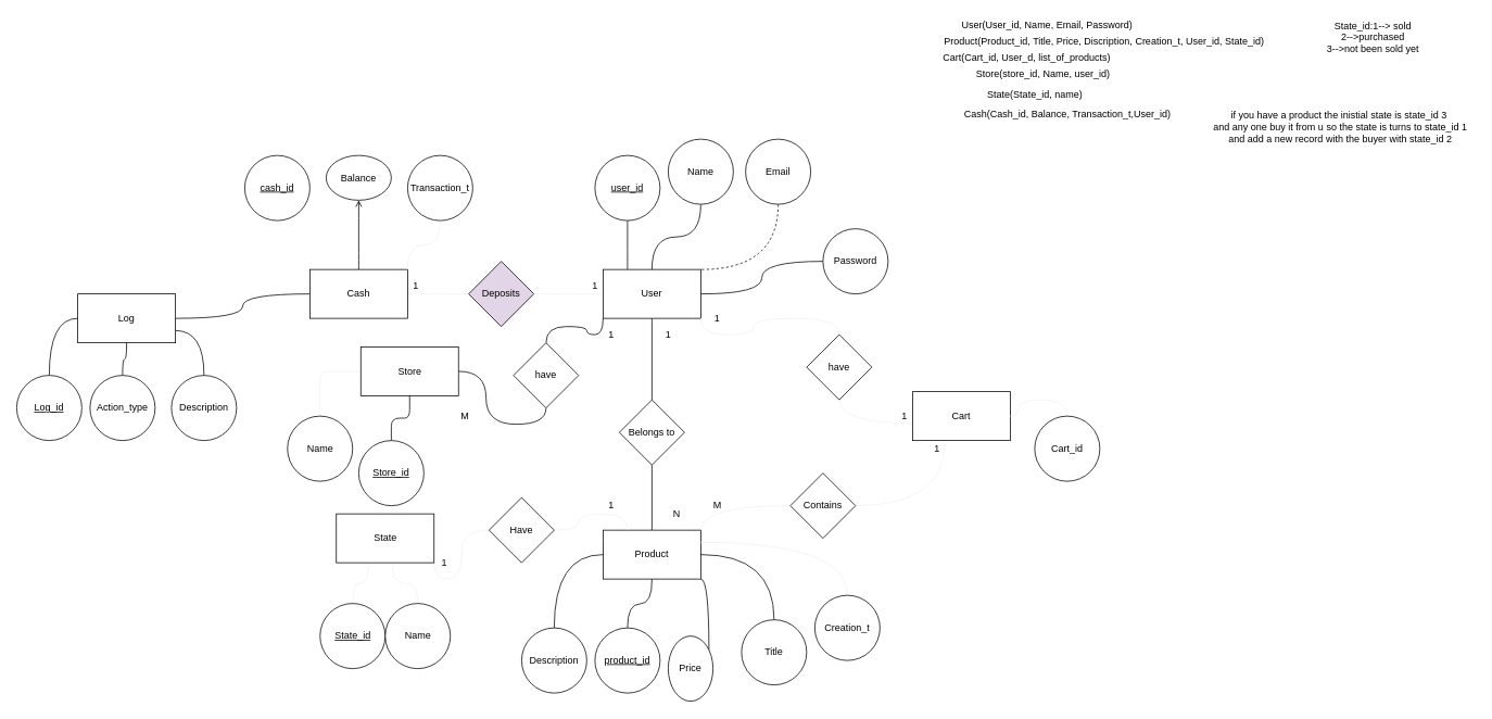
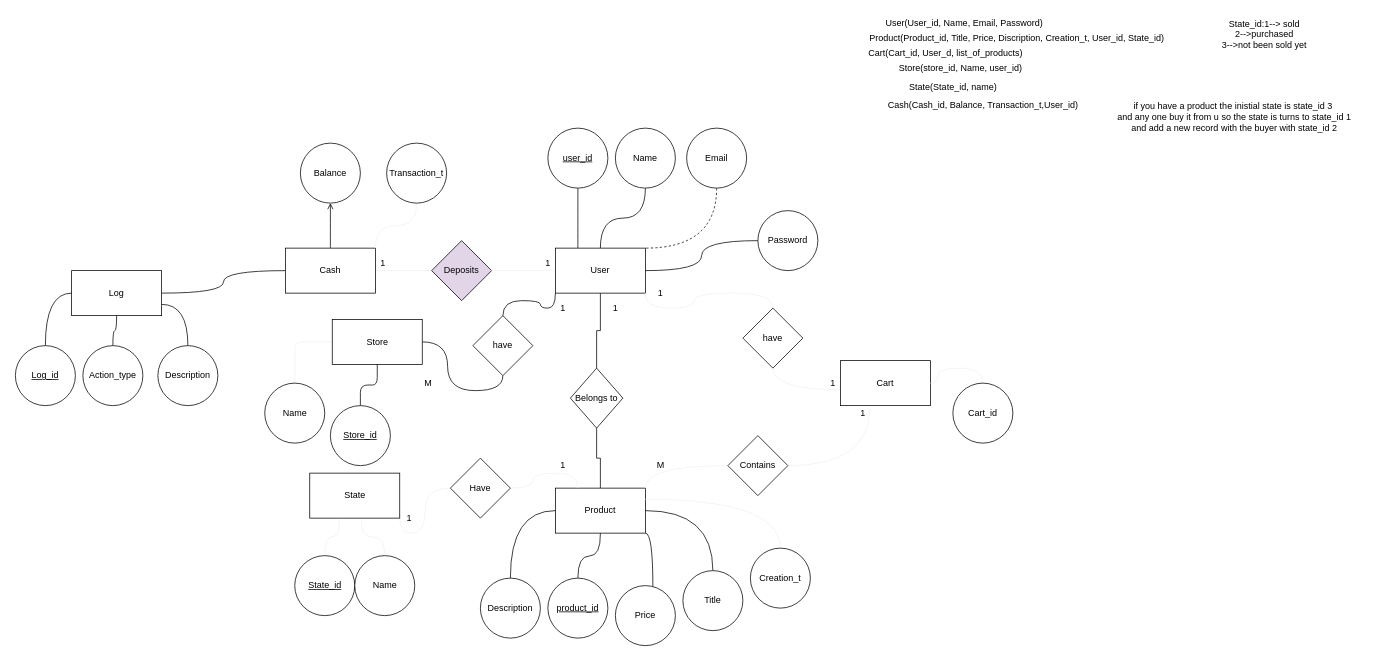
  <mxCell id="0" />
  <mxCell id="1" parent="0" />
  <mxCell id="2" style="edgeStyle=orthogonalEdgeStyle;rounded=0;orthogonalLoop=1;jettySize=auto;html=1;exitX=0.5;exitY=0;exitDx=0;exitDy=0;entryX=0.5;entryY=1;entryDx=0;entryDy=0;endArrow=none;endFill=0;" parent="1" source="3" target="15" edge="1"><mxGeometry relative="1" as="geometry" /></mxCell>
- <mxCell id="3" value="Belongs to" style="rhombus;whiteSpace=wrap;html=1;" parent="1" vertex="1"><mxGeometry x="760" y="490" width="80" height="80" as="geometry" /></mxCell>
+ <mxCell id="3" value="Belongs to" style="rhombus;whiteSpace=wrap;html=1;" parent="1" vertex="1"><mxGeometry x="760" y="490" width="70" height="80" as="geometry" /></mxCell>
  <mxCell id="4" style="edgeStyle=orthogonalEdgeStyle;curved=1;orthogonalLoop=1;jettySize=auto;html=1;exitX=0;exitY=0.5;exitDx=0;exitDy=0;entryX=1;entryY=0.5;entryDx=0;entryDy=0;endArrow=none;endFill=0;strokeColor=#f0f0f0;" parent="1" source="5" target="11" edge="1"><mxGeometry relative="1" as="geometry" /></mxCell>
  <mxCell id="5" value="Deposits" style="rhombus;whiteSpace=wrap;html=1;fillColor=#e1d5e7;" parent="1" vertex="1"><mxGeometry x="575" y="320" width="80" height="80" as="geometry" /></mxCell>
  <mxCell id="6" style="edgeStyle=orthogonalEdgeStyle;rounded=0;orthogonalLoop=1;jettySize=auto;html=1;exitX=0.5;exitY=0;exitDx=0;exitDy=0;entryX=0.5;entryY=1;entryDx=0;entryDy=0;endArrow=none;endFill=0;" parent="1" source="8" target="3" edge="1"><mxGeometry relative="1" as="geometry"><mxPoint x="800" y="590" as="targetPoint" /></mxGeometry></mxCell>
  <mxCell id="7" style="edgeStyle=orthogonalEdgeStyle;orthogonalLoop=1;jettySize=auto;html=1;exitX=1;exitY=1;exitDx=0;exitDy=0;endArrow=none;endFill=0;curved=1;" parent="1" source="8" target="45" edge="1"><mxGeometry relative="1" as="geometry"><Array as="points"><mxPoint x="870" y="710" /></Array></mxGeometry></mxCell>
  <mxCell id="8" value="Product" style="rounded=0;whiteSpace=wrap;html=1;" parent="1" vertex="1"><mxGeometry x="740" y="650" width="120" height="60" as="geometry" /></mxCell>
  <mxCell id="9" style="edgeStyle=orthogonalEdgeStyle;orthogonalLoop=1;jettySize=auto;html=1;exitX=0;exitY=0.5;exitDx=0;exitDy=0;endArrow=none;endFill=0;curved=1;" parent="1" source="11" target="19" edge="1"><mxGeometry relative="1" as="geometry" /></mxCell>
  <mxCell id="10" style="edgeStyle=orthogonalEdgeStyle;orthogonalLoop=1;jettySize=auto;html=1;exitX=0.5;exitY=0;exitDx=0;exitDy=0;entryX=0.5;entryY=1;entryDx=0;entryDy=0;endArrow=open;endFill=0;curved=1;" parent="1" source="11" target="36" edge="1"><mxGeometry relative="1" as="geometry" /></mxCell>
  <mxCell id="11" value="Cash" style="rounded=0;whiteSpace=wrap;html=1;" parent="1" vertex="1"><mxGeometry x="380" width="120" height="60" as="geometry" y="330" /></mxCell>
  <mxCell id="12" style="edgeStyle=orthogonalEdgeStyle;orthogonalLoop=1;jettySize=auto;html=1;exitX=0.25;exitY=0;exitDx=0;exitDy=0;entryX=0.5;entryY=1;entryDx=0;entryDy=0;endArrow=none;endFill=0;curved=1;" parent="1" source="15" target="20" edge="1"><mxGeometry relative="1" as="geometry" /></mxCell>
  <mxCell id="13" style="edgeStyle=orthogonalEdgeStyle;curved=1;orthogonalLoop=1;jettySize=auto;html=1;exitX=0;exitY=0.5;exitDx=0;exitDy=0;entryX=1;entryY=0.5;entryDx=0;entryDy=0;endArrow=none;endFill=0;strokeColor=#f0f0f0;" parent="1" source="15" target="5" edge="1"><mxGeometry relative="1" as="geometry" /></mxCell>
  <mxCell id="14" style="edgeStyle=orthogonalEdgeStyle;orthogonalLoop=1;jettySize=auto;html=1;exitX=0;exitY=1;exitDx=0;exitDy=0;curved=1;endArrow=none;endFill=0;" edge="1" parent="1" source="15" target="83"><mxGeometry relative="1" as="geometry" /></mxCell>
  <mxCell id="15" value="User" style="rounded=0;whiteSpace=wrap;html=1;" parent="1" vertex="1"><mxGeometry x="740" width="120" height="60" as="geometry" y="330" /></mxCell>
  <mxCell id="16" style="edgeStyle=orthogonalEdgeStyle;rounded=1;orthogonalLoop=1;jettySize=auto;html=1;exitX=0;exitY=0.5;exitDx=0;exitDy=0;endArrow=none;endFill=0;strokeColor=#f0f0f0;" parent="1" source="18" target="49" edge="1"><mxGeometry relative="1" as="geometry" /></mxCell>
  <mxCell id="17" style="edgeStyle=orthogonalEdgeStyle;curved=1;orthogonalLoop=1;jettySize=auto;html=1;exitX=1;exitY=0.5;exitDx=0;exitDy=0;entryX=0.5;entryY=1;entryDx=0;entryDy=0;endArrow=none;endFill=0;" edge="1" parent="1" source="18" target="83"><mxGeometry relative="1" as="geometry" /></mxCell>
  <mxCell id="18" value="Store" style="rounded=0;whiteSpace=wrap;html=1;" parent="1" vertex="1"><mxGeometry x="442.5" y="425" width="120" height="60" as="geometry" /></mxCell>
  <mxCell id="19" value="Log" style="rounded=0;whiteSpace=wrap;html=1;" parent="1" vertex="1"><mxGeometry x="95" y="360" width="120" height="60" as="geometry" /></mxCell>
- <mxCell id="20" value="&lt;u&gt;user_id&lt;/u&gt;" style="ellipse;whiteSpace=wrap;html=1;aspect=fixed;" parent="1" vertex="1"><mxGeometry x="730" y="190" width="80" height="80" as="geometry" /></mxCell>
+ <mxCell id="20" value="&lt;u&gt;user_id&lt;/u&gt;" style="ellipse;whiteSpace=wrap;html=1;aspect=fixed;" parent="1" vertex="1"><mxGeometry x="730" y="170" width="80" height="80" as="geometry" /></mxCell>
  <mxCell id="21" style="edgeStyle=orthogonalEdgeStyle;orthogonalLoop=1;jettySize=auto;html=1;exitX=0.5;exitY=1;exitDx=0;exitDy=0;endArrow=none;endFill=0;curved=1;" parent="1" source="22" target="15" edge="1"><mxGeometry relative="1" as="geometry" /></mxCell>
  <mxCell id="22" value="Name" style="ellipse;whiteSpace=wrap;html=1;aspect=fixed;" parent="1" vertex="1"><mxGeometry x="820" y="170" width="80" height="80" as="geometry" /></mxCell>
  <mxCell id="23" style="edgeStyle=orthogonalEdgeStyle;orthogonalLoop=1;jettySize=auto;html=1;exitX=0.5;exitY=1;exitDx=0;exitDy=0;entryX=1;entryY=0;entryDx=0;entryDy=0;endArrow=none;endFill=0;curved=1;dashed=1;" parent="1" source="24" target="15" edge="1"><mxGeometry relative="1" as="geometry"><Array as="points"><mxPoint x="955" y="330" /></Array></mxGeometry></mxCell>
  <mxCell id="24" value="Email" style="ellipse;whiteSpace=wrap;html=1;aspect=fixed;" parent="1" vertex="1"><mxGeometry x="915" y="170" width="80" height="80" as="geometry" /></mxCell>
  <mxCell id="25" style="edgeStyle=orthogonalEdgeStyle;orthogonalLoop=1;jettySize=auto;html=1;exitX=0;exitY=0.5;exitDx=0;exitDy=0;entryX=1;entryY=0.5;entryDx=0;entryDy=0;endArrow=none;endFill=0;curved=1;" parent="1" source="26" target="15" edge="1"><mxGeometry relative="1" as="geometry" /></mxCell>
  <mxCell id="26" value="Password" style="ellipse;whiteSpace=wrap;html=1;aspect=fixed;" parent="1" vertex="1"><mxGeometry x="1010" y="280" width="80" height="80" as="geometry" /></mxCell>
  <mxCell id="27" style="edgeStyle=orthogonalEdgeStyle;curved=1;orthogonalLoop=1;jettySize=auto;html=1;exitX=0.5;exitY=0;exitDx=0;exitDy=0;entryX=0;entryY=0.5;entryDx=0;entryDy=0;endArrow=none;endFill=0;" edge="1" parent="1" source="28" target="19"><mxGeometry relative="1" as="geometry" /></mxCell>
  <mxCell id="28" value="&lt;u&gt;Log_id&lt;/u&gt;" style="ellipse;whiteSpace=wrap;html=1;aspect=fixed;" parent="1" vertex="1"><mxGeometry x="20" y="460" width="80" height="80" as="geometry" /></mxCell>
  <mxCell id="29" style="edgeStyle=orthogonalEdgeStyle;curved=1;orthogonalLoop=1;jettySize=auto;html=1;exitX=0.5;exitY=0;exitDx=0;exitDy=0;entryX=0.5;entryY=1;entryDx=0;entryDy=0;endArrow=none;endFill=0;" edge="1" parent="1" source="30" target="19"><mxGeometry relative="1" as="geometry" /></mxCell>
  <mxCell id="30" value="Action_type" style="ellipse;whiteSpace=wrap;html=1;aspect=fixed;" parent="1" vertex="1"><mxGeometry x="110" y="460" width="80" height="80" as="geometry" /></mxCell>
  <mxCell id="31" style="edgeStyle=orthogonalEdgeStyle;curved=1;orthogonalLoop=1;jettySize=auto;html=1;exitX=0.5;exitY=0;exitDx=0;exitDy=0;entryX=1;entryY=0.75;entryDx=0;entryDy=0;endArrow=none;endFill=0;" edge="1" parent="1" source="32" target="19"><mxGeometry relative="1" as="geometry" /></mxCell>
  <mxCell id="32" value="Description" style="ellipse;whiteSpace=wrap;html=1;aspect=fixed;" parent="1" vertex="1"><mxGeometry x="210" y="460" width="80" height="80" as="geometry" /></mxCell>
  <mxCell id="33" style="edgeStyle=orthogonalEdgeStyle;rounded=1;orthogonalLoop=1;jettySize=auto;html=1;exitX=0.5;exitY=0;exitDx=0;exitDy=0;entryX=0.5;entryY=1;entryDx=0;entryDy=0;endArrow=none;endFill=0;" parent="1" source="34" target="18" edge="1"><mxGeometry relative="1" as="geometry" /></mxCell>
  <mxCell id="34" value="&lt;u&gt;Store_id&lt;/u&gt;" style="ellipse;whiteSpace=wrap;html=1;aspect=fixed;" parent="1" vertex="1"><mxGeometry x="440" y="540" width="80" height="80" as="geometry" /></mxCell>
- <mxCell id="35" value="&lt;u&gt;cash_id&lt;/u&gt;" style="ellipse;whiteSpace=wrap;html=1;aspect=fixed;" parent="1" vertex="1"><mxGeometry x="300" y="190" width="80" height="80" as="geometry" /></mxCell>
- <mxCell id="36" value="Balance" style="ellipse;whiteSpace=wrap;html=1;aspect=fixed;" parent="1" vertex="1"><mxGeometry x="400" y="190" width="80" height="55" as="geometry" /></mxCell>
+ <mxCell id="36" value="Balance" style="ellipse;whiteSpace=wrap;html=1;aspect=fixed;" parent="1" vertex="1"><mxGeometry x="400" y="190" width="80" height="80" as="geometry" /></mxCell>
  <mxCell id="37" style="edgeStyle=orthogonalEdgeStyle;orthogonalLoop=1;jettySize=auto;html=1;exitX=0.5;exitY=0;exitDx=0;exitDy=0;endArrow=none;endFill=0;curved=1;" parent="1" source="38" edge="1"><mxGeometry relative="1" as="geometry"><mxPoint x="800" y="710" as="targetPoint" /></mxGeometry></mxCell>
  <mxCell id="38" value="&lt;u&gt;product_id&lt;/u&gt;" style="ellipse;whiteSpace=wrap;html=1;aspect=fixed;" parent="1" vertex="1"><mxGeometry x="730" y="770" width="80" height="80" as="geometry" /></mxCell>
  <mxCell id="39" value="1" style="text;html=1;align=center;verticalAlign=middle;resizable=0;points=[];autosize=1;strokeColor=none;" parent="1" vertex="1"><mxGeometry x="810" y="400" width="20" height="20" as="geometry" /></mxCell>
- <mxCell id="40" value="N" style="text;html=1;align=center;verticalAlign=middle;resizable=0;points=[];autosize=1;strokeColor=none;" parent="1" vertex="1"><mxGeometry x="820" y="620" width="20" height="20" as="geometry" /></mxCell>
  <mxCell id="41" style="edgeStyle=orthogonalEdgeStyle;orthogonalLoop=1;jettySize=auto;html=1;exitX=0.5;exitY=0;exitDx=0;exitDy=0;entryX=1;entryY=0.5;entryDx=0;entryDy=0;endArrow=none;endFill=0;curved=1;" parent="1" source="42" target="8" edge="1"><mxGeometry relative="1" as="geometry" /></mxCell>
  <mxCell id="42" value="Title" style="ellipse;whiteSpace=wrap;html=1;aspect=fixed;" parent="1" vertex="1"><mxGeometry x="910" y="760" width="80" height="80" as="geometry" /></mxCell>
  <mxCell id="43" style="edgeStyle=orthogonalEdgeStyle;orthogonalLoop=1;jettySize=auto;html=1;exitX=0.5;exitY=0;exitDx=0;exitDy=0;entryX=0;entryY=0.5;entryDx=0;entryDy=0;endArrow=none;endFill=0;curved=1;" parent="1" source="44" target="8" edge="1"><mxGeometry relative="1" as="geometry" /></mxCell>
  <mxCell id="44" value="Description" style="ellipse;whiteSpace=wrap;html=1;aspect=fixed;" parent="1" vertex="1"><mxGeometry x="640" y="770" width="80" height="80" as="geometry" /></mxCell>
- <mxCell id="45" value="Price" style="ellipse;whiteSpace=wrap;html=1;aspect=fixed;" parent="1" vertex="1"><mxGeometry x="820" y="780" width="55" height="80" as="geometry" /></mxCell>
+ <mxCell id="45" value="Price" style="ellipse;whiteSpace=wrap;html=1;aspect=fixed;" parent="1" vertex="1"><mxGeometry x="820" y="780" width="80" height="80" as="geometry" /></mxCell>
  <mxCell id="46" style="edgeStyle=orthogonalEdgeStyle;curved=1;orthogonalLoop=1;jettySize=auto;html=1;exitX=0.5;exitY=0;exitDx=0;exitDy=0;entryX=1;entryY=0.25;entryDx=0;entryDy=0;endArrow=none;endFill=0;strokeColor=#f0f0f0;" parent="1" source="47" target="8" edge="1"><mxGeometry relative="1" as="geometry" /></mxCell>
  <mxCell id="47" value="Creation_t" style="ellipse;whiteSpace=wrap;html=1;aspect=fixed;" parent="1" vertex="1"><mxGeometry x="1000" y="730" width="80" height="80" as="geometry" /></mxCell>
  <mxCell id="48" value="User(User_id, Name, Email, Password)" style="text;html=1;align=center;verticalAlign=middle;resizable=0;points=[];autosize=1;strokeColor=none;" parent="1" vertex="1"><mxGeometry x="1175" y="20" width="220" height="20" as="geometry" /></mxCell>
  <mxCell id="49" value="Name" style="ellipse;whiteSpace=wrap;html=1;aspect=fixed;" parent="1" vertex="1"><mxGeometry x="352.5" y="510" width="80" height="80" as="geometry" /></mxCell>
  <mxCell id="50" style="edgeStyle=orthogonalEdgeStyle;curved=1;orthogonalLoop=1;jettySize=auto;html=1;exitX=0.328;exitY=1.047;exitDx=0;exitDy=0;entryX=1;entryY=0.5;entryDx=0;entryDy=0;endArrow=none;endFill=0;strokeColor=#f0f0f0;exitPerimeter=0;" parent="1" source="51" target="60" edge="1"><mxGeometry relative="1" as="geometry"><mxPoint x="1180" y="610" as="sourcePoint" /><Array as="points"><mxPoint x="1159" y="620" /></Array></mxGeometry></mxCell>
  <mxCell id="51" value="Cart" style="rounded=0;whiteSpace=wrap;html=1;" parent="1" vertex="1"><mxGeometry x="1120" y="480" width="120" height="60" as="geometry" /></mxCell>
  <mxCell id="52" style="edgeStyle=orthogonalEdgeStyle;orthogonalLoop=1;jettySize=auto;html=1;exitX=0.5;exitY=0;exitDx=0;exitDy=0;entryX=1;entryY=0.5;entryDx=0;entryDy=0;endArrow=none;endFill=0;strokeColor=#f0f0f0;curved=1;" parent="1" source="53" target="51" edge="1"><mxGeometry relative="1" as="geometry"><mxPoint x="1240" y="580" as="targetPoint" /></mxGeometry></mxCell>
  <mxCell id="53" value="Cart_id" style="ellipse;whiteSpace=wrap;html=1;aspect=fixed;" parent="1" vertex="1"><mxGeometry x="1270" y="510" width="80" height="80" as="geometry" /></mxCell>
  <mxCell id="54" style="edgeStyle=orthogonalEdgeStyle;curved=1;orthogonalLoop=1;jettySize=auto;html=1;exitX=0.5;exitY=0;exitDx=0;exitDy=0;entryX=1;entryY=1;entryDx=0;entryDy=0;endArrow=none;endFill=0;strokeColor=#f0f0f0;" parent="1" source="56" target="15" edge="1"><mxGeometry relative="1" as="geometry" /></mxCell>
  <mxCell id="55" style="edgeStyle=orthogonalEdgeStyle;curved=1;orthogonalLoop=1;jettySize=auto;html=1;exitX=0.5;exitY=1;exitDx=0;exitDy=0;entryX=-0.011;entryY=0.643;entryDx=0;entryDy=0;entryPerimeter=0;endArrow=none;endFill=0;strokeColor=#f0f0f0;" parent="1" source="56" target="51" edge="1"><mxGeometry relative="1" as="geometry" /></mxCell>
  <mxCell id="56" value="have" style="rhombus;whiteSpace=wrap;html=1;" parent="1" vertex="1"><mxGeometry x="990" y="410" width="80" height="80" as="geometry" /></mxCell>
  <mxCell id="57" value="1" style="text;html=1;align=center;verticalAlign=middle;resizable=0;points=[];autosize=1;strokeColor=none;" parent="1" vertex="1"><mxGeometry x="870" y="380" width="20" height="20" as="geometry" /></mxCell>
  <mxCell id="58" value="1" style="text;html=1;align=center;verticalAlign=middle;resizable=0;points=[];autosize=1;strokeColor=none;" parent="1" vertex="1"><mxGeometry x="1100" y="500" width="20" height="20" as="geometry" /></mxCell>
  <mxCell id="59" style="edgeStyle=orthogonalEdgeStyle;curved=1;orthogonalLoop=1;jettySize=auto;html=1;exitX=0;exitY=0.5;exitDx=0;exitDy=0;entryX=1;entryY=0;entryDx=0;entryDy=0;endArrow=none;endFill=0;strokeColor=#f0f0f0;" parent="1" source="60" target="8" edge="1"><mxGeometry relative="1" as="geometry" /></mxCell>
  <mxCell id="60" value="Contains" style="rhombus;whiteSpace=wrap;html=1;" parent="1" vertex="1"><mxGeometry x="970" y="580" width="80" height="80" as="geometry" /></mxCell>
  <mxCell id="61" value="1" style="text;html=1;align=center;verticalAlign=middle;resizable=0;points=[];autosize=1;strokeColor=none;" parent="1" vertex="1"><mxGeometry x="1140" y="540" width="20" height="20" as="geometry" /></mxCell>
  <mxCell id="62" value="M" style="text;html=1;align=center;verticalAlign=middle;resizable=0;points=[];autosize=1;strokeColor=none;" parent="1" vertex="1"><mxGeometry x="865" y="610" width="30" height="20" as="geometry" /></mxCell>
  <mxCell id="63" value="Product(Product_id, Title, Price, Discription, Creation_t, User_id, State_id)" style="text;html=1;align=center;verticalAlign=middle;resizable=0;points=[];autosize=1;strokeColor=none;" parent="1" vertex="1"><mxGeometry x="1150" y="40" width="410" height="20" as="geometry" /></mxCell>
  <mxCell id="64" value="Cart(Cart_id, User_d, list_of_products)" style="text;html=1;align=center;verticalAlign=middle;resizable=0;points=[];autosize=1;strokeColor=none;" parent="1" vertex="1"><mxGeometry x="1150" y="60" width="220" height="20" as="geometry" /></mxCell>
  <mxCell id="65" value="Cash(Cash_id, Balance, Transaction_t,User_id)" style="text;html=1;align=center;verticalAlign=middle;resizable=0;points=[];autosize=1;strokeColor=none;" parent="1" vertex="1"><mxGeometry x="1175" y="130" width="270" height="20" as="geometry" /></mxCell>
  <mxCell id="66" style="edgeStyle=orthogonalEdgeStyle;curved=1;orthogonalLoop=1;jettySize=auto;html=1;exitX=0.5;exitY=1;exitDx=0;exitDy=0;entryX=1;entryY=0;entryDx=0;entryDy=0;endArrow=none;endFill=0;strokeColor=#f0f0f0;" parent="1" source="67" target="11" edge="1"><mxGeometry relative="1" as="geometry" /></mxCell>
- <mxCell id="67" value="Transaction_t" style="ellipse;whiteSpace=wrap;html=1;aspect=fixed;" parent="1" vertex="1"><mxGeometry x="500" y="190" width="80" height="80" as="geometry" /></mxCell>
+ <mxCell id="67" value="Transaction_t" style="ellipse;whiteSpace=wrap;html=1;aspect=fixed;" parent="1" vertex="1"><mxGeometry x="515" y="190" width="80" height="80" as="geometry" /></mxCell>
  <mxCell id="68" style="edgeStyle=orthogonalEdgeStyle;curved=1;orthogonalLoop=1;jettySize=auto;html=1;exitX=1;exitY=1;exitDx=0;exitDy=0;entryX=0;entryY=0.5;entryDx=0;entryDy=0;endArrow=none;endFill=0;strokeColor=#f0f0f0;" parent="1" source="69" target="79" edge="1"><mxGeometry relative="1" as="geometry" /></mxCell>
  <mxCell id="69" value="State" style="rounded=0;whiteSpace=wrap;html=1;" parent="1" vertex="1"><mxGeometry x="412.5" y="630" width="120" height="60" as="geometry" /></mxCell>
  <mxCell id="70" style="edgeStyle=orthogonalEdgeStyle;curved=1;orthogonalLoop=1;jettySize=auto;html=1;exitX=0.5;exitY=0;exitDx=0;exitDy=0;entryX=0.331;entryY=1.027;entryDx=0;entryDy=0;entryPerimeter=0;endArrow=none;endFill=0;strokeColor=#f0f0f0;" parent="1" source="71" target="69" edge="1"><mxGeometry relative="1" as="geometry" /></mxCell>
  <mxCell id="71" value="&lt;u&gt;State_id&lt;/u&gt;" style="ellipse;whiteSpace=wrap;html=1;aspect=fixed;" parent="1" vertex="1"><mxGeometry x="392.5" y="740" width="80" height="80" as="geometry" /></mxCell>
  <mxCell id="72" style="edgeStyle=orthogonalEdgeStyle;curved=1;orthogonalLoop=1;jettySize=auto;html=1;exitX=0.5;exitY=0;exitDx=0;exitDy=0;entryX=0.572;entryY=1.06;entryDx=0;entryDy=0;entryPerimeter=0;endArrow=none;endFill=0;strokeColor=#f0f0f0;" parent="1" source="73" target="69" edge="1"><mxGeometry relative="1" as="geometry" /></mxCell>
  <mxCell id="73" value="Name" style="ellipse;whiteSpace=wrap;html=1;aspect=fixed;" parent="1" vertex="1"><mxGeometry x="472.5" y="740" width="80" height="80" as="geometry" /></mxCell>
  <mxCell id="74" value="1" style="text;html=1;align=center;verticalAlign=middle;resizable=0;points=[];autosize=1;strokeColor=none;" parent="1" vertex="1"><mxGeometry x="740" y="610" width="20" height="20" as="geometry" /></mxCell>
  <mxCell id="75" value="1" style="text;html=1;align=center;verticalAlign=middle;resizable=0;points=[];autosize=1;strokeColor=none;" parent="1" vertex="1"><mxGeometry x="535" y="680" width="20" height="20" as="geometry" /></mxCell>
  <mxCell id="76" value="State_id:1--&amp;gt; sold&lt;br&gt;2--&amp;gt;purchased&lt;br&gt;3--&amp;gt;not been sold yet" style="text;html=1;align=center;verticalAlign=middle;resizable=0;points=[];autosize=1;strokeColor=none;" parent="1" vertex="1"><mxGeometry x="1620" y="20" width="130" height="50" as="geometry" /></mxCell>
  <mxCell id="77" value="if you have a product the inistial state is state_id 3&amp;nbsp;&lt;br&gt;and any one buy it from u so the state is turns to state_id 1&lt;br&gt;and add a new record with the buyer with state_id 2" style="text;html=1;align=center;verticalAlign=middle;resizable=0;points=[];autosize=1;strokeColor=none;" parent="1" vertex="1"><mxGeometry x="1480" y="130" width="330" height="50" as="geometry" /></mxCell>
  <mxCell id="78" style="edgeStyle=orthogonalEdgeStyle;curved=1;orthogonalLoop=1;jettySize=auto;html=1;exitX=1;exitY=0.5;exitDx=0;exitDy=0;entryX=0.25;entryY=0;entryDx=0;entryDy=0;endArrow=none;endFill=0;strokeColor=#f0f0f0;" parent="1" source="79" target="8" edge="1"><mxGeometry relative="1" as="geometry" /></mxCell>
  <mxCell id="79" value="Have" style="rhombus;whiteSpace=wrap;html=1;" parent="1" vertex="1"><mxGeometry x="600" y="610" width="80" height="80" as="geometry" /></mxCell>
  <mxCell id="80" value="State(State_id, name)" style="text;html=1;align=center;verticalAlign=middle;resizable=0;points=[];autosize=1;strokeColor=none;" parent="1" vertex="1"><mxGeometry x="1205" y="105" width="130" height="20" as="geometry" /></mxCell>
  <mxCell id="81" value="1" style="text;html=1;align=center;verticalAlign=middle;resizable=0;points=[];autosize=1;strokeColor=none;" vertex="1" parent="1"><mxGeometry x="500" y="340" width="20" height="20" as="geometry" /></mxCell>
  <mxCell id="82" value="1" style="text;html=1;align=center;verticalAlign=middle;resizable=0;points=[];autosize=1;strokeColor=none;" vertex="1" parent="1"><mxGeometry x="720" y="340" width="20" height="20" as="geometry" /></mxCell>
  <mxCell id="83" value="have" style="rhombus;whiteSpace=wrap;html=1;" vertex="1" parent="1"><mxGeometry x="630" y="420" width="80" height="80" as="geometry" /></mxCell>
  <mxCell id="84" value="1" style="text;html=1;align=center;verticalAlign=middle;resizable=0;points=[];autosize=1;strokeColor=none;" vertex="1" parent="1"><mxGeometry x="740" y="400" width="20" height="20" as="geometry" /></mxCell>
  <mxCell id="85" value="M" style="text;html=1;align=center;verticalAlign=middle;resizable=0;points=[];autosize=1;strokeColor=none;" vertex="1" parent="1"><mxGeometry x="555" y="500" width="30" height="20" as="geometry" /></mxCell>
  <mxCell id="86" value="Store(store_id, Name, user_id)" style="text;html=1;align=center;verticalAlign=middle;resizable=0;points=[];autosize=1;strokeColor=none;" vertex="1" parent="1"><mxGeometry x="1190" y="80" width="180" height="20" as="geometry" /></mxCell>
